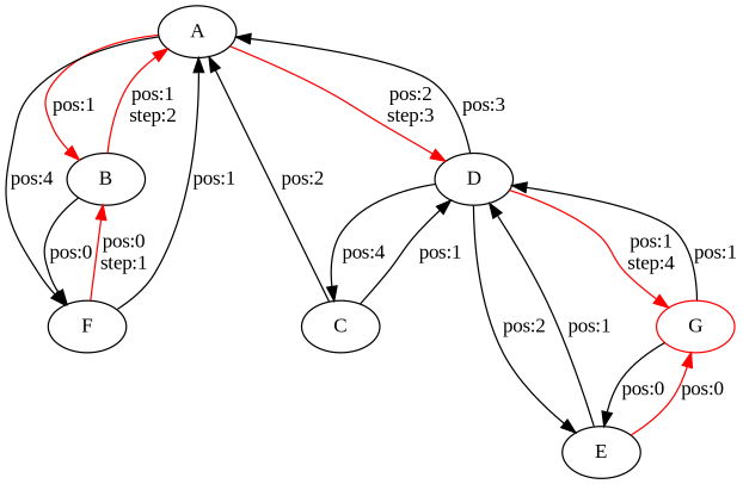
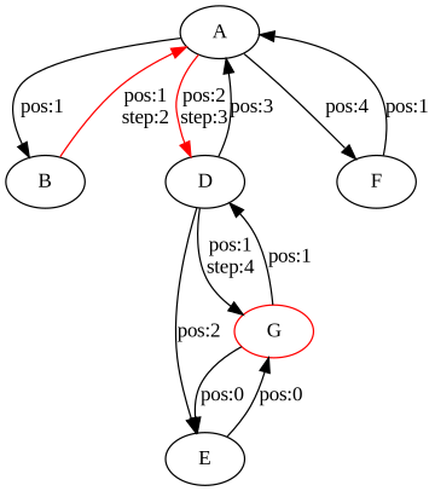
  digraph {
    fontname="Liberation Serif"
    node [fontname="Liberation Serif"]
    edge [fontname="Liberation Serif"]
    n1 [label=A]
    n2 [label=B]
    n3 [label=D]
    n4 [label=F]
-   n5 [label=C]
    n6 [label=E]
    n7 [color=red label=G]
-   n1 -> n2 [label="pos:1\n" color=red]
+   n1 -> n2 [label="pos:1\n"]
    n1 -> n3 [color=red label="pos:2\nstep:3\n"]
    n1 -> n4 [label="pos:4\n"]
    n2 -> n1 [color=red label="pos:1\nstep:2\n"]
-   n2 -> n4 [label="pos:0\n"]
    n3 -> n1 [label="pos:3\n"]
-   n3 -> n5 [label="pos:4\n"]
    n3 -> n6 [label="pos:2\n"]
-   n3 -> n7 [color=red label="pos:1\nstep:4\n"]
+   n3 -> n7 [color=black label="pos:1\nstep:4\n"]
    n4 -> n1 [label="pos:1\n"]
-   n4 -> n2 [color=red label="pos:0\nstep:1\n"]
-   n5 -> n1 [label="pos:2\n"]
-   n5 -> n3 [label="pos:1\n"]
-   n6 -> n3 [label="pos:1\n"]
-   n6 -> n7 [label="pos:0\n" color=red]
+   n6 -> n7 [label="pos:0\n"]
    n7 -> n3 [label="pos:1\n"]
    n7 -> n6 [label="pos:0\n"]
  }
